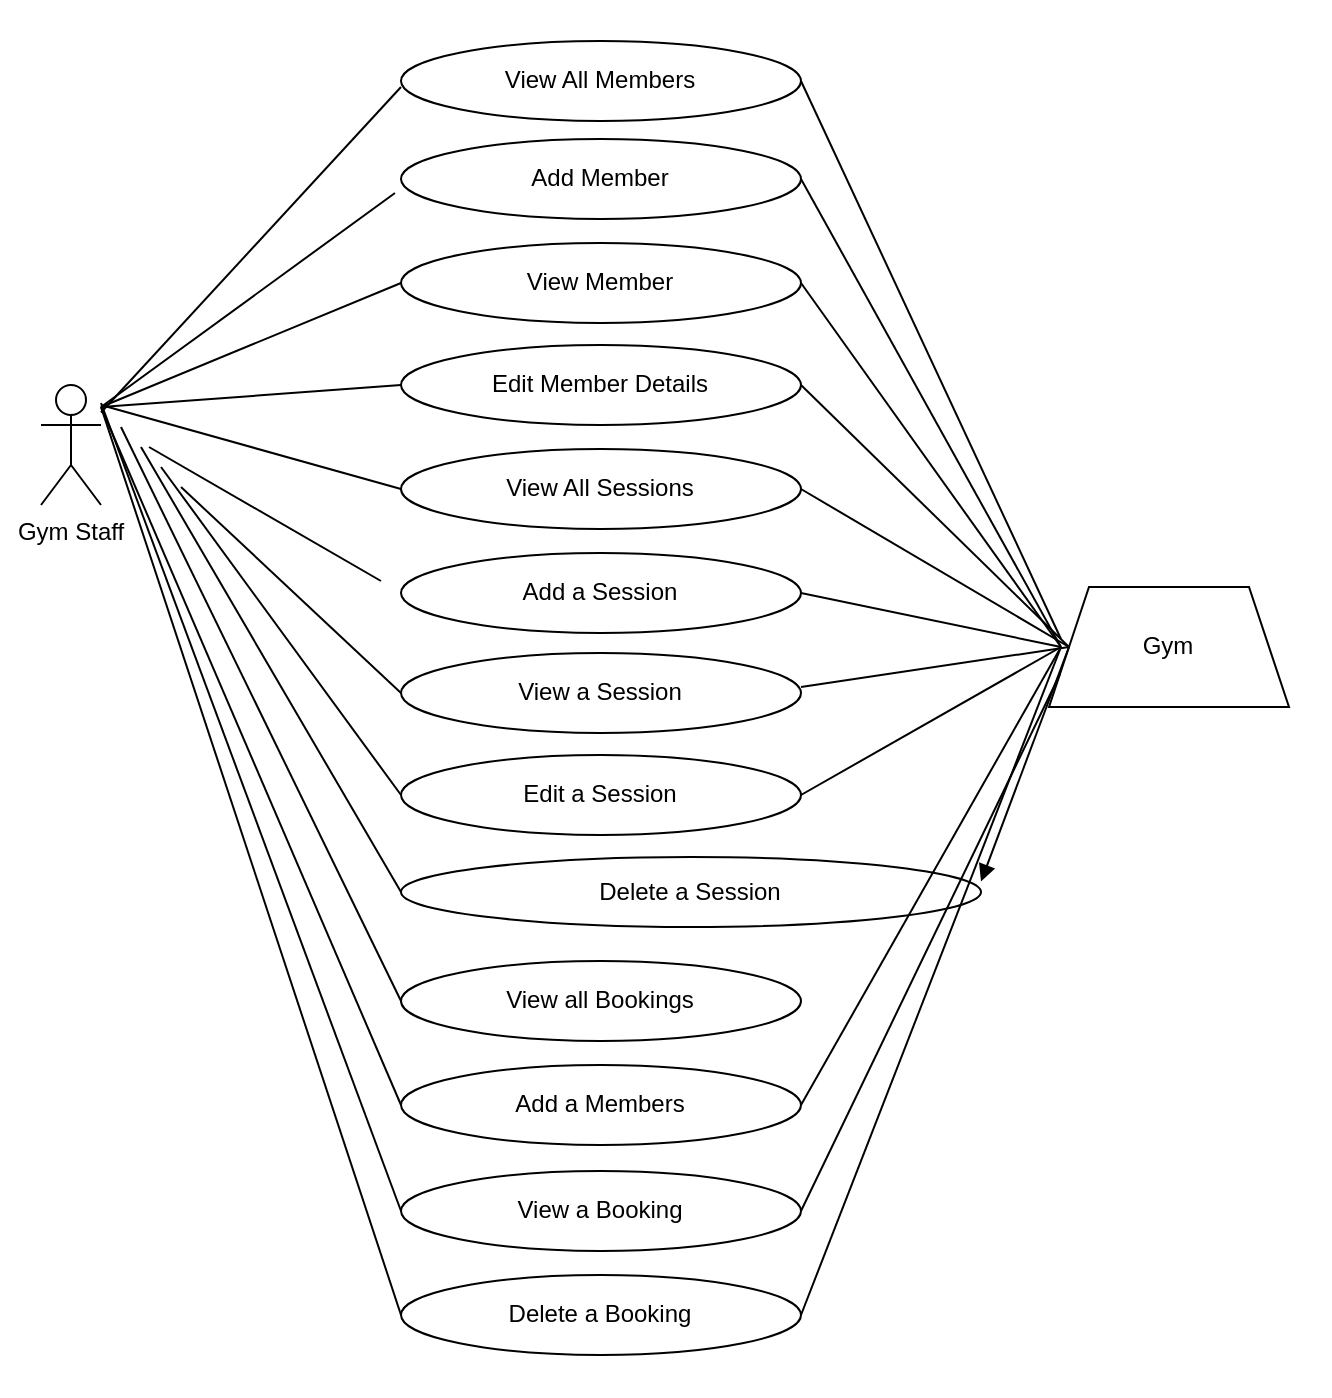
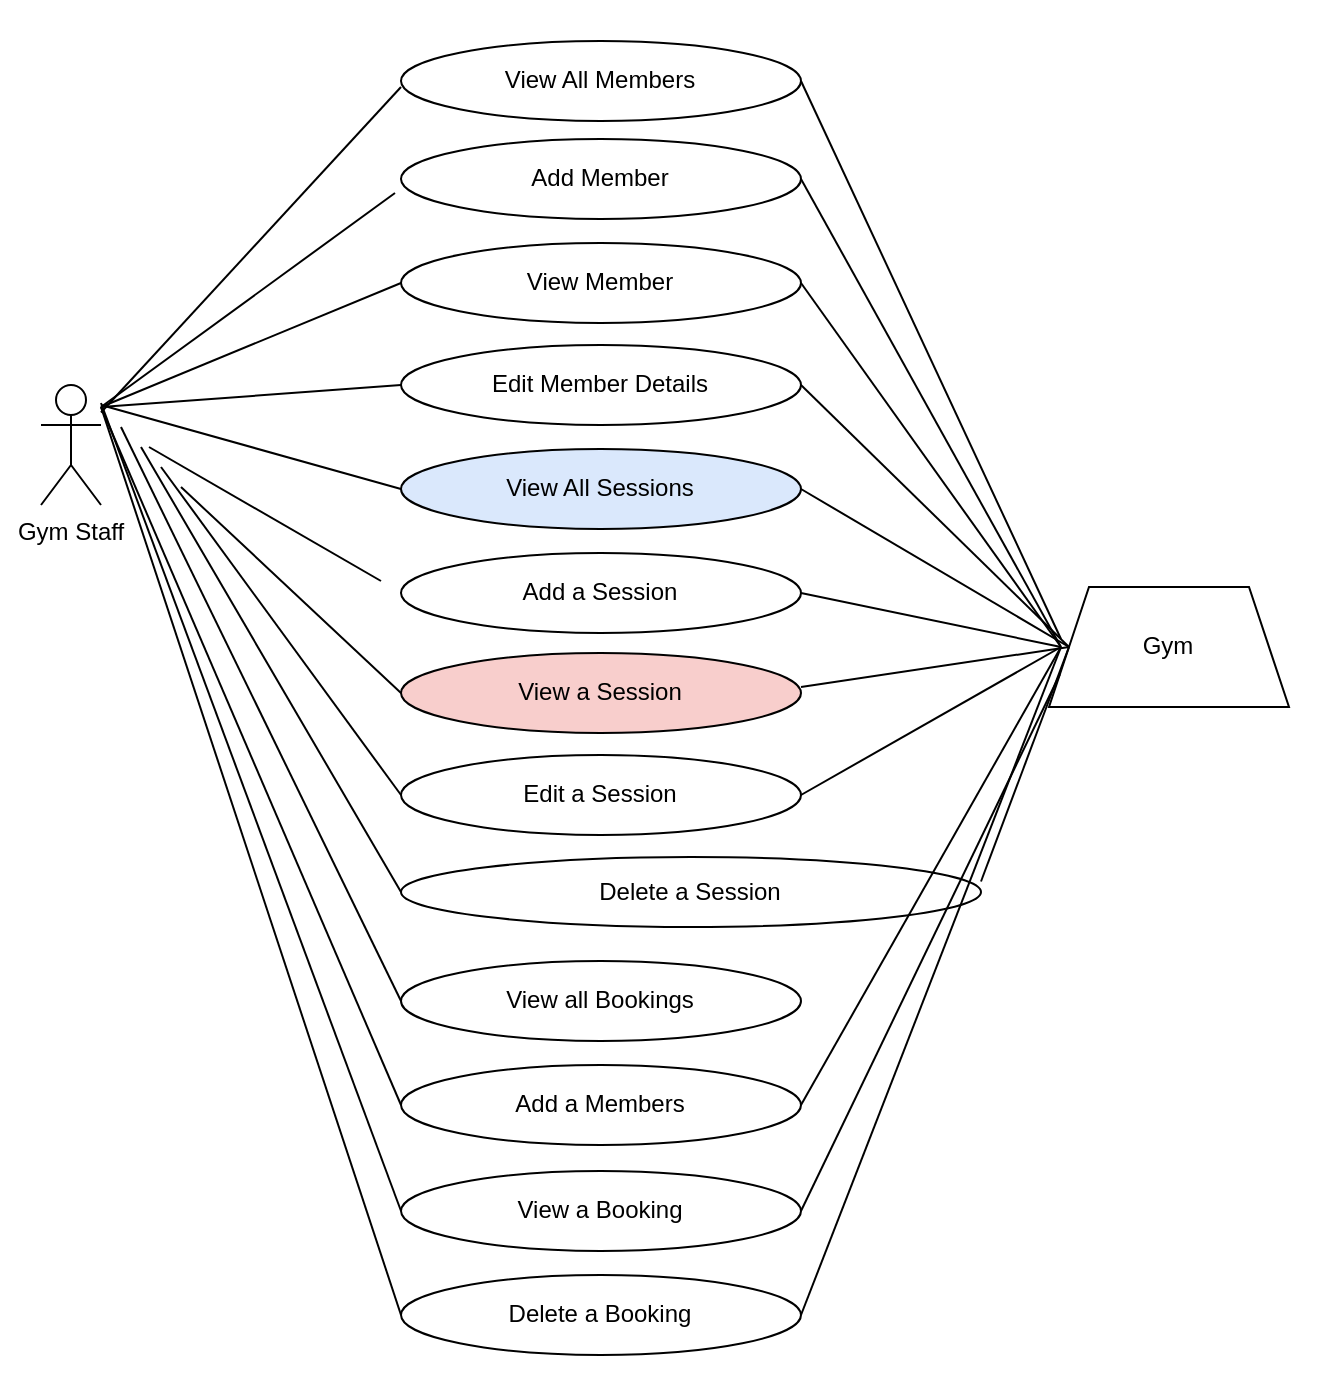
  <mxCell id="0" />
  <mxCell id="1" parent="0" />
  <mxCell id="2" value="Gym Staff" style="shape=umlActor;verticalLabelPosition=bottom;verticalAlign=top;html=1;outlineConnect=0;" parent="1" vertex="1"><mxGeometry x="20" y="192" width="30" height="60" as="geometry" /></mxCell>
  <mxCell id="3" value="View Member" style="ellipse;whiteSpace=wrap;html=1;" parent="1" vertex="1"><mxGeometry x="200" y="121" width="200" height="40" as="geometry" /></mxCell>
  <mxCell id="4" value="Edit Member Details" style="ellipse;whiteSpace=wrap;html=1;" parent="1" vertex="1"><mxGeometry x="200" y="172" width="200" height="40" as="geometry" /></mxCell>
- <mxCell id="5" value="View All Sessions" style="ellipse;whiteSpace=wrap;html=1;" parent="1" vertex="1"><mxGeometry x="200" y="224" width="200" height="40" as="geometry" /></mxCell>
+ <mxCell id="5" value="View All Sessions" style="ellipse;whiteSpace=wrap;html=1;fillColor=#dae8fc;" parent="1" vertex="1"><mxGeometry x="200" y="224" width="200" height="40" as="geometry" /></mxCell>
  <mxCell id="6" value="Add a Session" style="ellipse;whiteSpace=wrap;html=1;" parent="1" vertex="1"><mxGeometry x="200" y="276" width="200" height="40" as="geometry" /></mxCell>
- <mxCell id="7" value="View a Session" style="ellipse;whiteSpace=wrap;html=1;" parent="1" vertex="1"><mxGeometry x="200" y="326" width="200" height="40" as="geometry" /></mxCell>
+ <mxCell id="7" value="View a Session" style="ellipse;whiteSpace=wrap;html=1;fillColor=#f8cecc;" parent="1" vertex="1"><mxGeometry x="200" y="326" width="200" height="40" as="geometry" /></mxCell>
  <mxCell id="8" value="Edit a Session" style="ellipse;whiteSpace=wrap;html=1;" parent="1" vertex="1"><mxGeometry x="200" y="377" width="200" height="40" as="geometry" /></mxCell>
  <mxCell id="9" value="Delete a Session" style="ellipse;whiteSpace=wrap;html=1;" parent="1" vertex="1"><mxGeometry x="200" y="428" width="290" height="35" as="geometry" /></mxCell>
  <mxCell id="10" value="Gym" style="shape=trapezoid;perimeter=trapezoidPerimeter;whiteSpace=wrap;html=1;fixedSize=1;" parent="1" vertex="1"><mxGeometry x="524" y="293" width="120" height="60" as="geometry" /></mxCell>
  <mxCell id="11" value="View all Bookings" style="ellipse;whiteSpace=wrap;html=1;" parent="1" vertex="1"><mxGeometry x="200" y="480" width="200" height="40" as="geometry" /></mxCell>
  <mxCell id="12" value="Delete a Booking" style="ellipse;whiteSpace=wrap;html=1;" parent="1" vertex="1"><mxGeometry x="200" y="637" width="200" height="40" as="geometry" /></mxCell>
  <mxCell id="13" value="View a Booking" style="ellipse;whiteSpace=wrap;html=1;" parent="1" vertex="1"><mxGeometry x="200" y="585" width="200" height="40" as="geometry" /></mxCell>
  <mxCell id="14" value="Add a Members" style="ellipse;whiteSpace=wrap;html=1;" parent="1" vertex="1"><mxGeometry x="200" y="532" width="200" height="40" as="geometry" /></mxCell>
  <mxCell id="15" value="View All Members" style="ellipse;whiteSpace=wrap;html=1;" parent="1" vertex="1"><mxGeometry x="200" y="20" width="200" height="40" as="geometry" /></mxCell>
  <mxCell id="16" value="Add Member" style="ellipse;whiteSpace=wrap;html=1;" parent="1" vertex="1"><mxGeometry x="200" y="69" width="200" height="40" as="geometry" /></mxCell>
  <mxCell id="17" value="" style="endArrow=none;html=1;" parent="1" source="2" edge="1"><mxGeometry width="50" height="50" relative="1" as="geometry"><mxPoint x="150" y="93" as="sourcePoint" /><mxPoint x="200" y="43" as="targetPoint" /></mxGeometry></mxCell>
  <mxCell id="18" value="" style="endArrow=none;html=1;entryX=-0.015;entryY=0.675;entryDx=0;entryDy=0;entryPerimeter=0;" parent="1" target="16" edge="1"><mxGeometry width="50" height="50" relative="1" as="geometry"><mxPoint x="50" y="203" as="sourcePoint" /><mxPoint x="210" y="53" as="targetPoint" /></mxGeometry></mxCell>
  <mxCell id="19" value="" style="endArrow=none;html=1;entryX=0;entryY=0.5;entryDx=0;entryDy=0;" parent="1" target="3" edge="1"><mxGeometry width="50" height="50" relative="1" as="geometry"><mxPoint x="50" y="203" as="sourcePoint" /><mxPoint x="207" y="106" as="targetPoint" /></mxGeometry></mxCell>
  <mxCell id="20" value="" style="endArrow=none;html=1;entryX=0;entryY=0.5;entryDx=0;entryDy=0;" parent="1" target="4" edge="1"><mxGeometry width="50" height="50" relative="1" as="geometry"><mxPoint x="50" y="203" as="sourcePoint" /><mxPoint x="210" y="151" as="targetPoint" /></mxGeometry></mxCell>
  <mxCell id="21" value="" style="endArrow=none;html=1;entryX=0;entryY=0.5;entryDx=0;entryDy=0;" parent="1" target="5" edge="1"><mxGeometry width="50" height="50" relative="1" as="geometry"><mxPoint x="50" y="202" as="sourcePoint" /><mxPoint x="210" y="202" as="targetPoint" /></mxGeometry></mxCell>
  <mxCell id="22" value="" style="endArrow=none;html=1;entryX=1;entryY=0.5;entryDx=0;entryDy=0;" parent="1" target="15" edge="1"><mxGeometry width="50" height="50" relative="1" as="geometry"><mxPoint x="530" y="319" as="sourcePoint" /><mxPoint x="677" y="212" as="targetPoint" /></mxGeometry></mxCell>
  <mxCell id="23" value="" style="endArrow=none;html=1;entryX=1;entryY=0.5;entryDx=0;entryDy=0;exitX=0;exitY=0.5;exitDx=0;exitDy=0;" parent="1" source="10" target="5" edge="1"><mxGeometry width="50" height="50" relative="1" as="geometry"><mxPoint x="540" y="329" as="sourcePoint" /><mxPoint x="410" y="50" as="targetPoint" /></mxGeometry></mxCell>
  <mxCell id="24" value="" style="endArrow=none;html=1;entryX=1;entryY=0.5;entryDx=0;entryDy=0;" parent="1" target="6" edge="1"><mxGeometry width="50" height="50" relative="1" as="geometry"><mxPoint x="530" y="323" as="sourcePoint" /><mxPoint x="420" y="60" as="targetPoint" /></mxGeometry></mxCell>
  <mxCell id="25" value="" style="endArrow=none;html=1;entryX=1;entryY=0.5;entryDx=0;entryDy=0;exitX=0;exitY=0.5;exitDx=0;exitDy=0;" parent="1" source="10" target="4" edge="1"><mxGeometry width="50" height="50" relative="1" as="geometry"><mxPoint x="560" y="349" as="sourcePoint" /><mxPoint x="430" y="70" as="targetPoint" /></mxGeometry></mxCell>
  <mxCell id="26" value="" style="endArrow=none;html=1;entryX=1;entryY=0.5;entryDx=0;entryDy=0;" parent="1" target="3" edge="1"><mxGeometry width="50" height="50" relative="1" as="geometry"><mxPoint x="530" y="323" as="sourcePoint" /><mxPoint x="440" y="80" as="targetPoint" /></mxGeometry></mxCell>
  <mxCell id="27" value="" style="endArrow=none;html=1;entryX=1;entryY=0.5;entryDx=0;entryDy=0;" parent="1" target="16" edge="1"><mxGeometry width="50" height="50" relative="1" as="geometry"><mxPoint x="530" y="323" as="sourcePoint" /><mxPoint x="450" y="90" as="targetPoint" /></mxGeometry></mxCell>
  <mxCell id="28" value="" style="endArrow=none;html=1;entryX=1;entryY=0.5;entryDx=0;entryDy=0;exitX=0;exitY=0.5;exitDx=0;exitDy=0;" parent="1" source="10" edge="1"><mxGeometry width="50" height="50" relative="1" as="geometry"><mxPoint x="530" y="370" as="sourcePoint" /><mxPoint x="400" y="343" as="targetPoint" /></mxGeometry></mxCell>
  <mxCell id="29" value="" style="endArrow=none;html=1;entryX=1;entryY=0.5;entryDx=0;entryDy=0;" parent="1" target="8" edge="1"><mxGeometry width="50" height="50" relative="1" as="geometry"><mxPoint x="530" y="323" as="sourcePoint" /><mxPoint x="410" y="353" as="targetPoint" /></mxGeometry></mxCell>
- <mxCell id="30" value="" style="endArrow=block;html=1;entryX=1;entryY=0.35;entryDx=0;entryDy=0;exitX=0;exitY=0.5;exitDx=0;exitDy=0;entryPerimeter=0;" parent="1" source="10" target="9" edge="1"><mxGeometry width="50" height="50" relative="1" as="geometry"><mxPoint x="550" y="343" as="sourcePoint" /><mxPoint x="420" y="363" as="targetPoint" /></mxGeometry></mxCell>
+ <mxCell id="30" value="" style="endArrow=none;html=1;entryX=1;entryY=0.35;entryDx=0;entryDy=0;exitX=0;exitY=0.5;exitDx=0;exitDy=0;entryPerimeter=0;" parent="1" source="10" target="9" edge="1"><mxGeometry width="50" height="50" relative="1" as="geometry"><mxPoint x="550" y="343" as="sourcePoint" /><mxPoint x="420" y="363" as="targetPoint" /></mxGeometry></mxCell>
  <mxCell id="31" value="" style="endArrow=none;html=1;entryX=1;entryY=0.5;entryDx=0;entryDy=0;" parent="1" target="14" edge="1"><mxGeometry width="50" height="50" relative="1" as="geometry"><mxPoint x="530" y="323" as="sourcePoint" /><mxPoint x="440" y="383" as="targetPoint" /></mxGeometry></mxCell>
  <mxCell id="32" value="" style="endArrow=none;html=1;entryX=1;entryY=0.5;entryDx=0;entryDy=0;exitX=0;exitY=0.75;exitDx=0;exitDy=0;" parent="1" source="10" target="13" edge="1"><mxGeometry width="50" height="50" relative="1" as="geometry"><mxPoint x="580" y="373" as="sourcePoint" /><mxPoint x="450" y="393" as="targetPoint" /></mxGeometry></mxCell>
  <mxCell id="33" value="" style="endArrow=none;html=1;entryX=1;entryY=0.5;entryDx=0;entryDy=0;" parent="1" target="12" edge="1"><mxGeometry width="50" height="50" relative="1" as="geometry"><mxPoint x="530" y="323" as="sourcePoint" /><mxPoint x="460" y="403" as="targetPoint" /></mxGeometry></mxCell>
  <mxCell id="34" value="" style="endArrow=none;html=1;entryX=0;entryY=0.5;entryDx=0;entryDy=0;" parent="1" target="13" edge="1"><mxGeometry width="50" height="50" relative="1" as="geometry"><mxPoint x="50" y="201" as="sourcePoint" /><mxPoint x="200" y="243" as="targetPoint" /></mxGeometry></mxCell>
  <mxCell id="35" value="" style="endArrow=none;html=1;entryX=0;entryY=0.5;entryDx=0;entryDy=0;" parent="1" target="12" edge="1"><mxGeometry width="50" height="50" relative="1" as="geometry"><mxPoint x="50" y="203" as="sourcePoint" /><mxPoint x="230" y="274" as="targetPoint" /></mxGeometry></mxCell>
  <mxCell id="36" value="" style="endArrow=none;html=1;entryX=0;entryY=0.5;entryDx=0;entryDy=0;" parent="1" target="14" edge="1"><mxGeometry width="50" height="50" relative="1" as="geometry"><mxPoint x="50" y="203" as="sourcePoint" /><mxPoint x="210" y="615" as="targetPoint" /></mxGeometry></mxCell>
  <mxCell id="37" value="" style="endArrow=none;html=1;entryX=0;entryY=0.5;entryDx=0;entryDy=0;" parent="1" target="11" edge="1"><mxGeometry width="50" height="50" relative="1" as="geometry"><mxPoint x="60" y="213" as="sourcePoint" /><mxPoint x="210" y="562" as="targetPoint" /></mxGeometry></mxCell>
  <mxCell id="38" value="" style="endArrow=none;html=1;entryX=0;entryY=0.5;entryDx=0;entryDy=0;" edge="1" parent="1" target="9"><mxGeometry width="50" height="50" relative="1" as="geometry"><mxPoint x="70" y="223" as="sourcePoint" /><mxPoint x="210" y="510" as="targetPoint" /></mxGeometry></mxCell>
  <mxCell id="39" value="" style="endArrow=none;html=1;entryX=0;entryY=0.5;entryDx=0;entryDy=0;" edge="1" parent="1" target="8"><mxGeometry width="50" height="50" relative="1" as="geometry"><mxPoint x="80" y="233" as="sourcePoint" /><mxPoint x="210" y="458" as="targetPoint" /></mxGeometry></mxCell>
  <mxCell id="40" value="" style="endArrow=none;html=1;entryX=0;entryY=0.5;entryDx=0;entryDy=0;" edge="1" parent="1" target="7"><mxGeometry width="50" height="50" relative="1" as="geometry"><mxPoint x="90" y="243" as="sourcePoint" /><mxPoint x="210" y="407" as="targetPoint" /></mxGeometry></mxCell>
  <mxCell id="41" value="" style="endArrow=none;html=1;" edge="1" parent="1"><mxGeometry width="50" height="50" relative="1" as="geometry"><mxPoint x="74" y="223" as="sourcePoint" /><mxPoint x="190" y="290" as="targetPoint" /></mxGeometry></mxCell>
